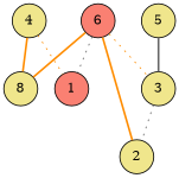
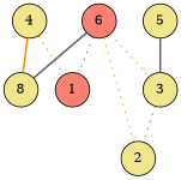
  graph {
    node [fillcolor=khaki shape=circle style=filled]
    edge [color=darkorange style=bold]
    n1 [label=8]
    4
    1 [fillcolor=salmon]
    5
    3
    2
    6 [fillcolor=salmon]
    4 -- n1
    4 -- 1 [style=dotted]
    5 -- 3 [color=gray40]
    3 -- 2 [color=gray40 style=dotted]
-   6 -- n1
+   6 -- n1 [color=gray40]
    6 -- 1 [color=gray40 style=dotted]
    6 -- 3 [style=dotted]
-   6 -- 2
+   6 -- 2 [style=dotted]
  }
